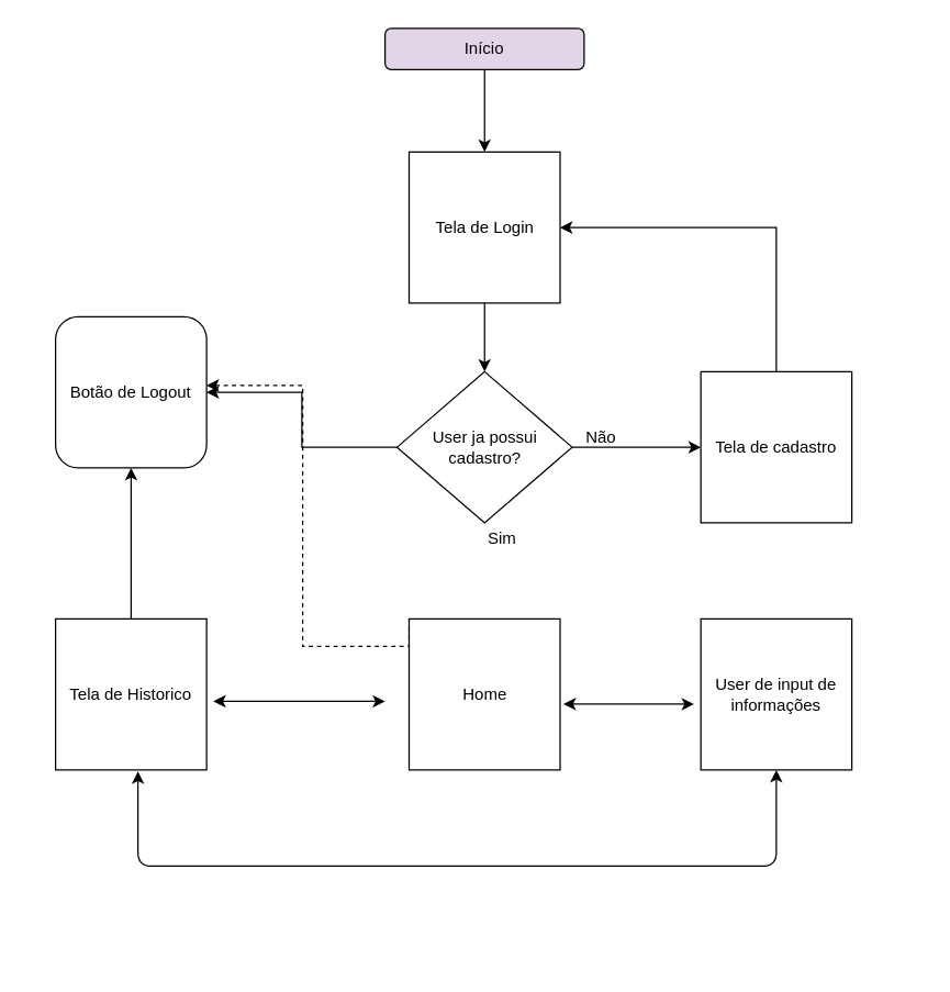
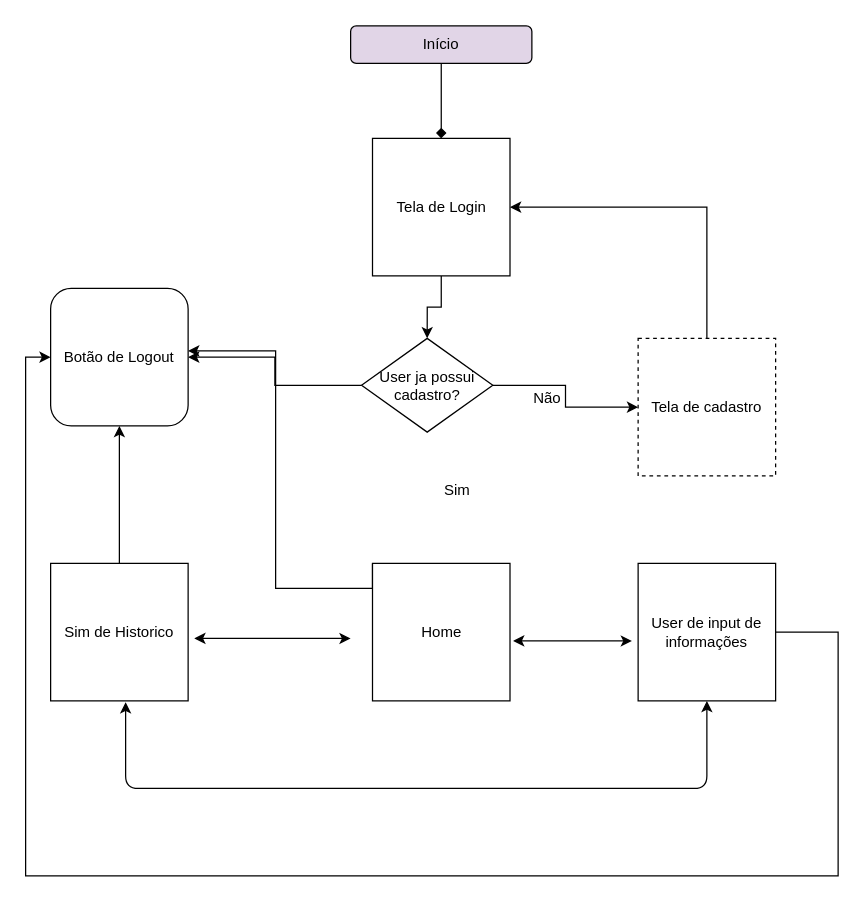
  <mxCell id="0" />
  <mxCell id="1" parent="0" />
- <mxCell id="2" style="edgeStyle=orthogonalEdgeStyle;rounded=0;orthogonalLoop=1;jettySize=auto;html=1;entryX=0.5;entryY=0;entryDx=0;entryDy=0;" edge="1" parent="1" source="3" target="5"><mxGeometry relative="1" as="geometry" /></mxCell>
+ <mxCell id="2" style="edgeStyle=orthogonalEdgeStyle;rounded=0;orthogonalLoop=1;jettySize=auto;html=1;entryX=0.5;entryY=0;entryDx=0;entryDy=0;endArrow=diamond;" edge="1" parent="1" source="3" target="5"><mxGeometry relative="1" as="geometry" /></mxCell>
  <mxCell id="3" value="Início" style="rounded=1;whiteSpace=wrap;html=1;fillColor=#e1d5e7;" vertex="1" parent="1"><mxGeometry x="280" y="20" width="145" height="30" as="geometry" /></mxCell>
  <mxCell id="4" style="edgeStyle=orthogonalEdgeStyle;rounded=0;orthogonalLoop=1;jettySize=auto;html=1;entryX=0.5;entryY=0;entryDx=0;entryDy=0;" edge="1" parent="1" source="5" target="8"><mxGeometry relative="1" as="geometry" /></mxCell>
  <mxCell id="5" value="Tela de Login" style="whiteSpace=wrap;html=1;aspect=fixed;" vertex="1" parent="1"><mxGeometry x="297.5" y="110" width="110" height="110" as="geometry" /></mxCell>
  <mxCell id="6" style="edgeStyle=orthogonalEdgeStyle;rounded=0;orthogonalLoop=1;jettySize=auto;html=1;" edge="1" parent="1" source="8" target="10"><mxGeometry relative="1" as="geometry" /></mxCell>
  <mxCell id="7" style="edgeStyle=orthogonalEdgeStyle;rounded=0;orthogonalLoop=1;jettySize=auto;html=1;" edge="1" parent="1" source="8" target="20"><mxGeometry relative="1" as="geometry" /></mxCell>
- <mxCell id="8" value="User ja possui cadastro?" style="rhombus;whiteSpace=wrap;html=1;" vertex="1" parent="1"><mxGeometry x="288.75" y="270" width="127.5" height="110" as="geometry" /></mxCell>
+ <mxCell id="8" value="User ja possui cadastro?" style="rhombus;whiteSpace=wrap;html=1;" vertex="1" parent="1"><mxGeometry x="288.75" y="270" width="105" height="75" as="geometry" /></mxCell>
  <mxCell id="9" style="edgeStyle=orthogonalEdgeStyle;rounded=0;orthogonalLoop=1;jettySize=auto;html=1;exitX=0.5;exitY=0;exitDx=0;exitDy=0;entryX=1;entryY=0.5;entryDx=0;entryDy=0;" edge="1" parent="1" source="10" target="5"><mxGeometry relative="1" as="geometry" /></mxCell>
- <mxCell id="10" value="Tela de cadastro" style="whiteSpace=wrap;html=1;aspect=fixed;" vertex="1" parent="1"><mxGeometry x="510" y="270" width="110" height="110" as="geometry" /></mxCell>
- <mxCell id="11" style="edgeStyle=orthogonalEdgeStyle;rounded=0;orthogonalLoop=1;jettySize=auto;html=1;exitX=0;exitY=0;exitDx=0;exitDy=0;dashed=1;" edge="1" parent="1" source="12" target="20"><mxGeometry relative="1" as="geometry"><Array as="points"><mxPoint x="298" y="470" /><mxPoint x="220" y="470" /><mxPoint x="220" y="280" /></Array></mxGeometry></mxCell>
+ <mxCell id="10" value="Tela de cadastro" style="whiteSpace=wrap;html=1;aspect=fixed;dashed=1;" vertex="1" parent="1"><mxGeometry x="510" y="270" width="110" height="110" as="geometry" /></mxCell>
+ <mxCell id="11" style="edgeStyle=orthogonalEdgeStyle;rounded=0;orthogonalLoop=1;jettySize=auto;html=1;exitX=0;exitY=0;exitDx=0;exitDy=0;" edge="1" parent="1" source="12" target="20"><mxGeometry relative="1" as="geometry"><Array as="points"><mxPoint x="298" y="470" /><mxPoint x="220" y="470" /><mxPoint x="220" y="280" /></Array></mxGeometry></mxCell>
  <mxCell id="12" value="Home" style="whiteSpace=wrap;html=1;aspect=fixed;" vertex="1" parent="1"><mxGeometry x="297.5" y="450" width="110" height="110" as="geometry" /></mxCell>
+ <mxCell id="13" style="edgeStyle=orthogonalEdgeStyle;rounded=0;orthogonalLoop=1;jettySize=auto;html=1;exitX=1;exitY=0.5;exitDx=0;exitDy=0;entryX=0;entryY=0.5;entryDx=0;entryDy=0;" edge="1" parent="1" source="14" target="20"><mxGeometry relative="1" as="geometry"><Array as="points"><mxPoint x="670" y="505" /><mxPoint x="670" y="700" /><mxPoint x="20" y="700" /><mxPoint x="20" y="285" /></Array></mxGeometry></mxCell>
  <mxCell id="14" value="User de input de informações" style="whiteSpace=wrap;html=1;aspect=fixed;" vertex="1" parent="1"><mxGeometry x="510" y="450" width="110" height="110" as="geometry" /></mxCell>
  <mxCell id="15" value="" style="endArrow=classic;startArrow=classic;html=1;entryX=-0.045;entryY=0.564;entryDx=0;entryDy=0;entryPerimeter=0;" edge="1" parent="1" target="14"><mxGeometry width="50" height="50" relative="1" as="geometry"><mxPoint x="410" y="512" as="sourcePoint" /><mxPoint x="530" y="511" as="targetPoint" /></mxGeometry></mxCell>
  <mxCell id="16" style="edgeStyle=orthogonalEdgeStyle;rounded=0;orthogonalLoop=1;jettySize=auto;html=1;" edge="1" parent="1" source="17" target="20"><mxGeometry relative="1" as="geometry" /></mxCell>
- <mxCell id="17" value="Tela de Historico" style="whiteSpace=wrap;html=1;aspect=fixed;" vertex="1" parent="1"><mxGeometry x="40" y="450" width="110" height="110" as="geometry" /></mxCell>
+ <mxCell id="17" value="Sim de Historico" style="whiteSpace=wrap;html=1;aspect=fixed;" vertex="1" parent="1"><mxGeometry x="40" y="450" width="110" height="110" as="geometry" /></mxCell>
  <mxCell id="18" value="" style="endArrow=classic;startArrow=classic;html=1;entryX=-0.045;entryY=0.564;entryDx=0;entryDy=0;entryPerimeter=0;" edge="1" parent="1"><mxGeometry width="50" height="50" relative="1" as="geometry"><mxPoint x="154.95" y="510" as="sourcePoint" /><mxPoint x="280" y="510.04" as="targetPoint" /></mxGeometry></mxCell>
  <mxCell id="19" value="" style="endArrow=classic;startArrow=classic;html=1;exitX=0.5;exitY=1;exitDx=0;exitDy=0;" edge="1" parent="1" source="14"><mxGeometry width="50" height="50" relative="1" as="geometry"><mxPoint x="260" y="740" as="sourcePoint" /><mxPoint x="100" y="561" as="targetPoint" /><Array as="points"><mxPoint x="565" y="630" /><mxPoint x="340" y="630" /><mxPoint x="100" y="630" /></Array></mxGeometry></mxCell>
  <mxCell id="20" value="Botão de Logout" style="whiteSpace=wrap;html=1;aspect=fixed;rounded=1;" vertex="1" parent="1"><mxGeometry x="40" y="230" width="110" height="110" as="geometry" /></mxCell>
  <mxCell id="21" value="Sim" style="text;html=1;align=center;verticalAlign=middle;resizable=0;points=[];autosize=1;strokeColor=none;" vertex="1" parent="1"><mxGeometry x="345" y="382" width="40" height="20" as="geometry" /></mxCell>
  <mxCell id="22" value="Não" style="text;html=1;align=center;verticalAlign=middle;resizable=0;points=[];autosize=1;strokeColor=none;" vertex="1" parent="1"><mxGeometry x="417" y="308" width="40" height="20" as="geometry" /></mxCell>
